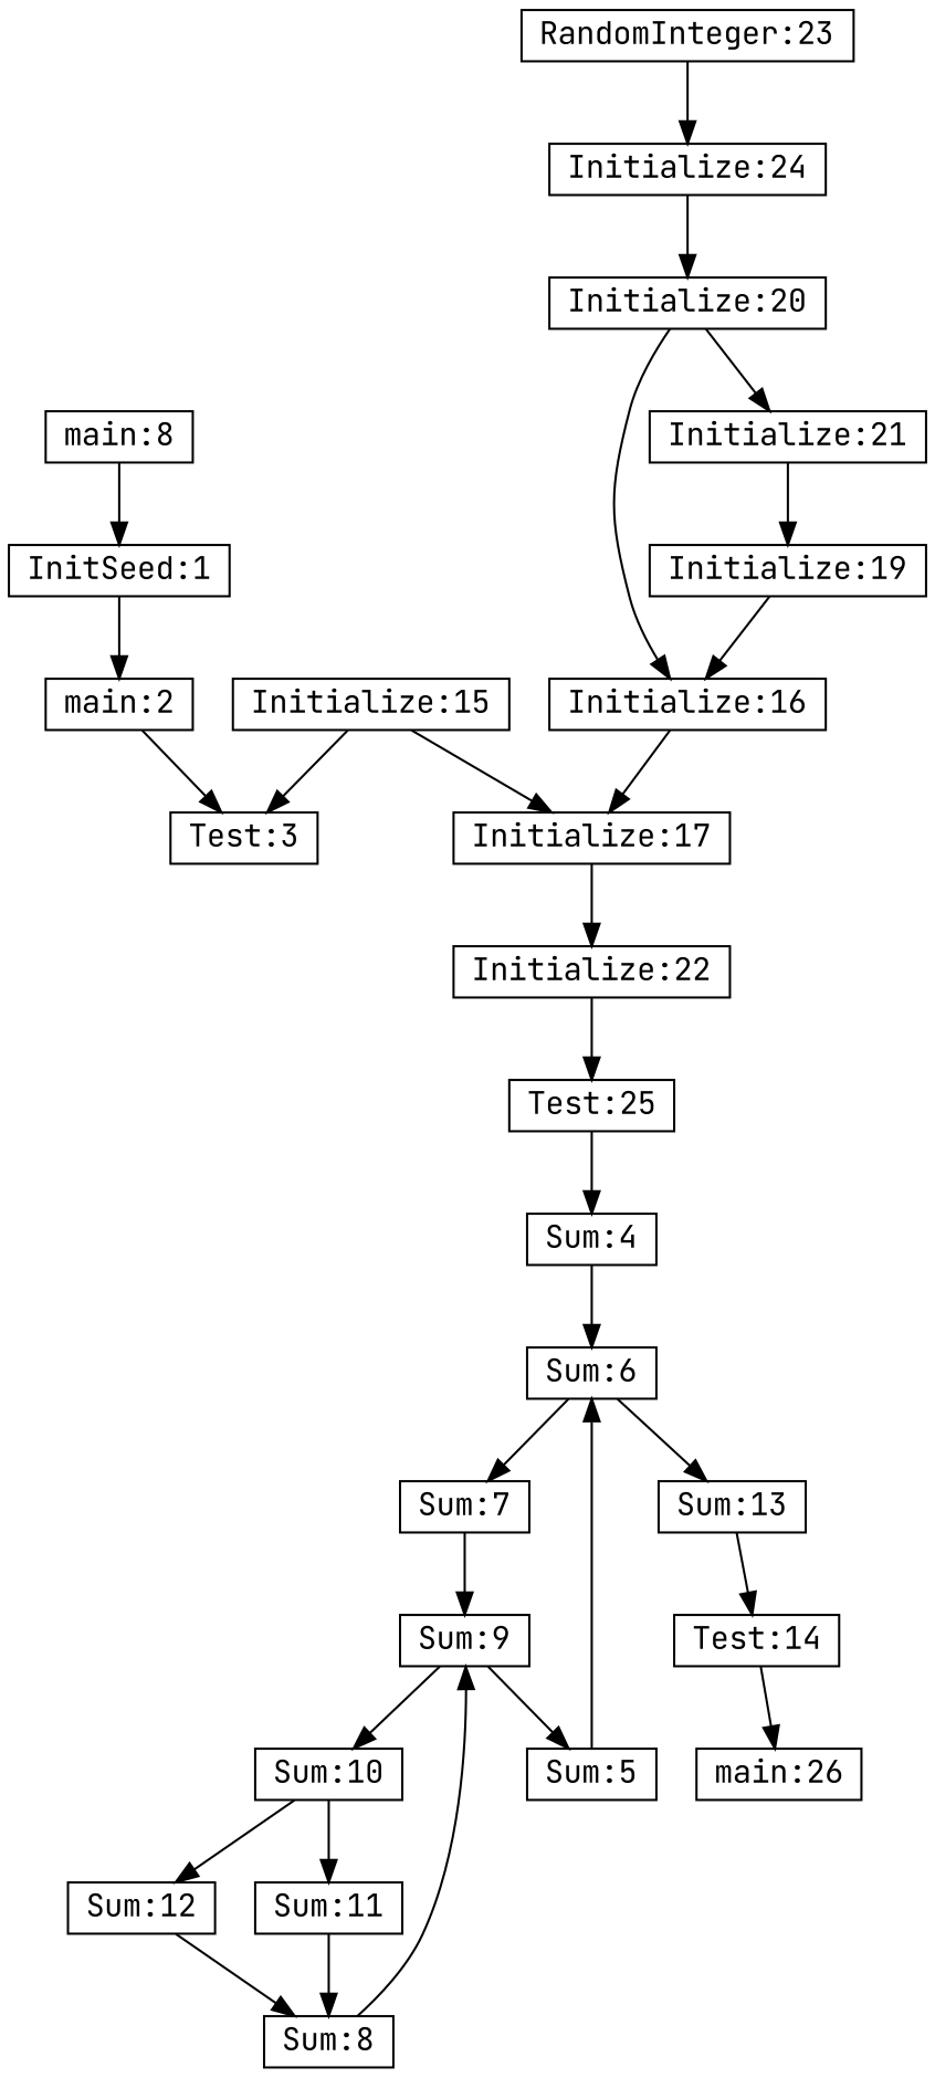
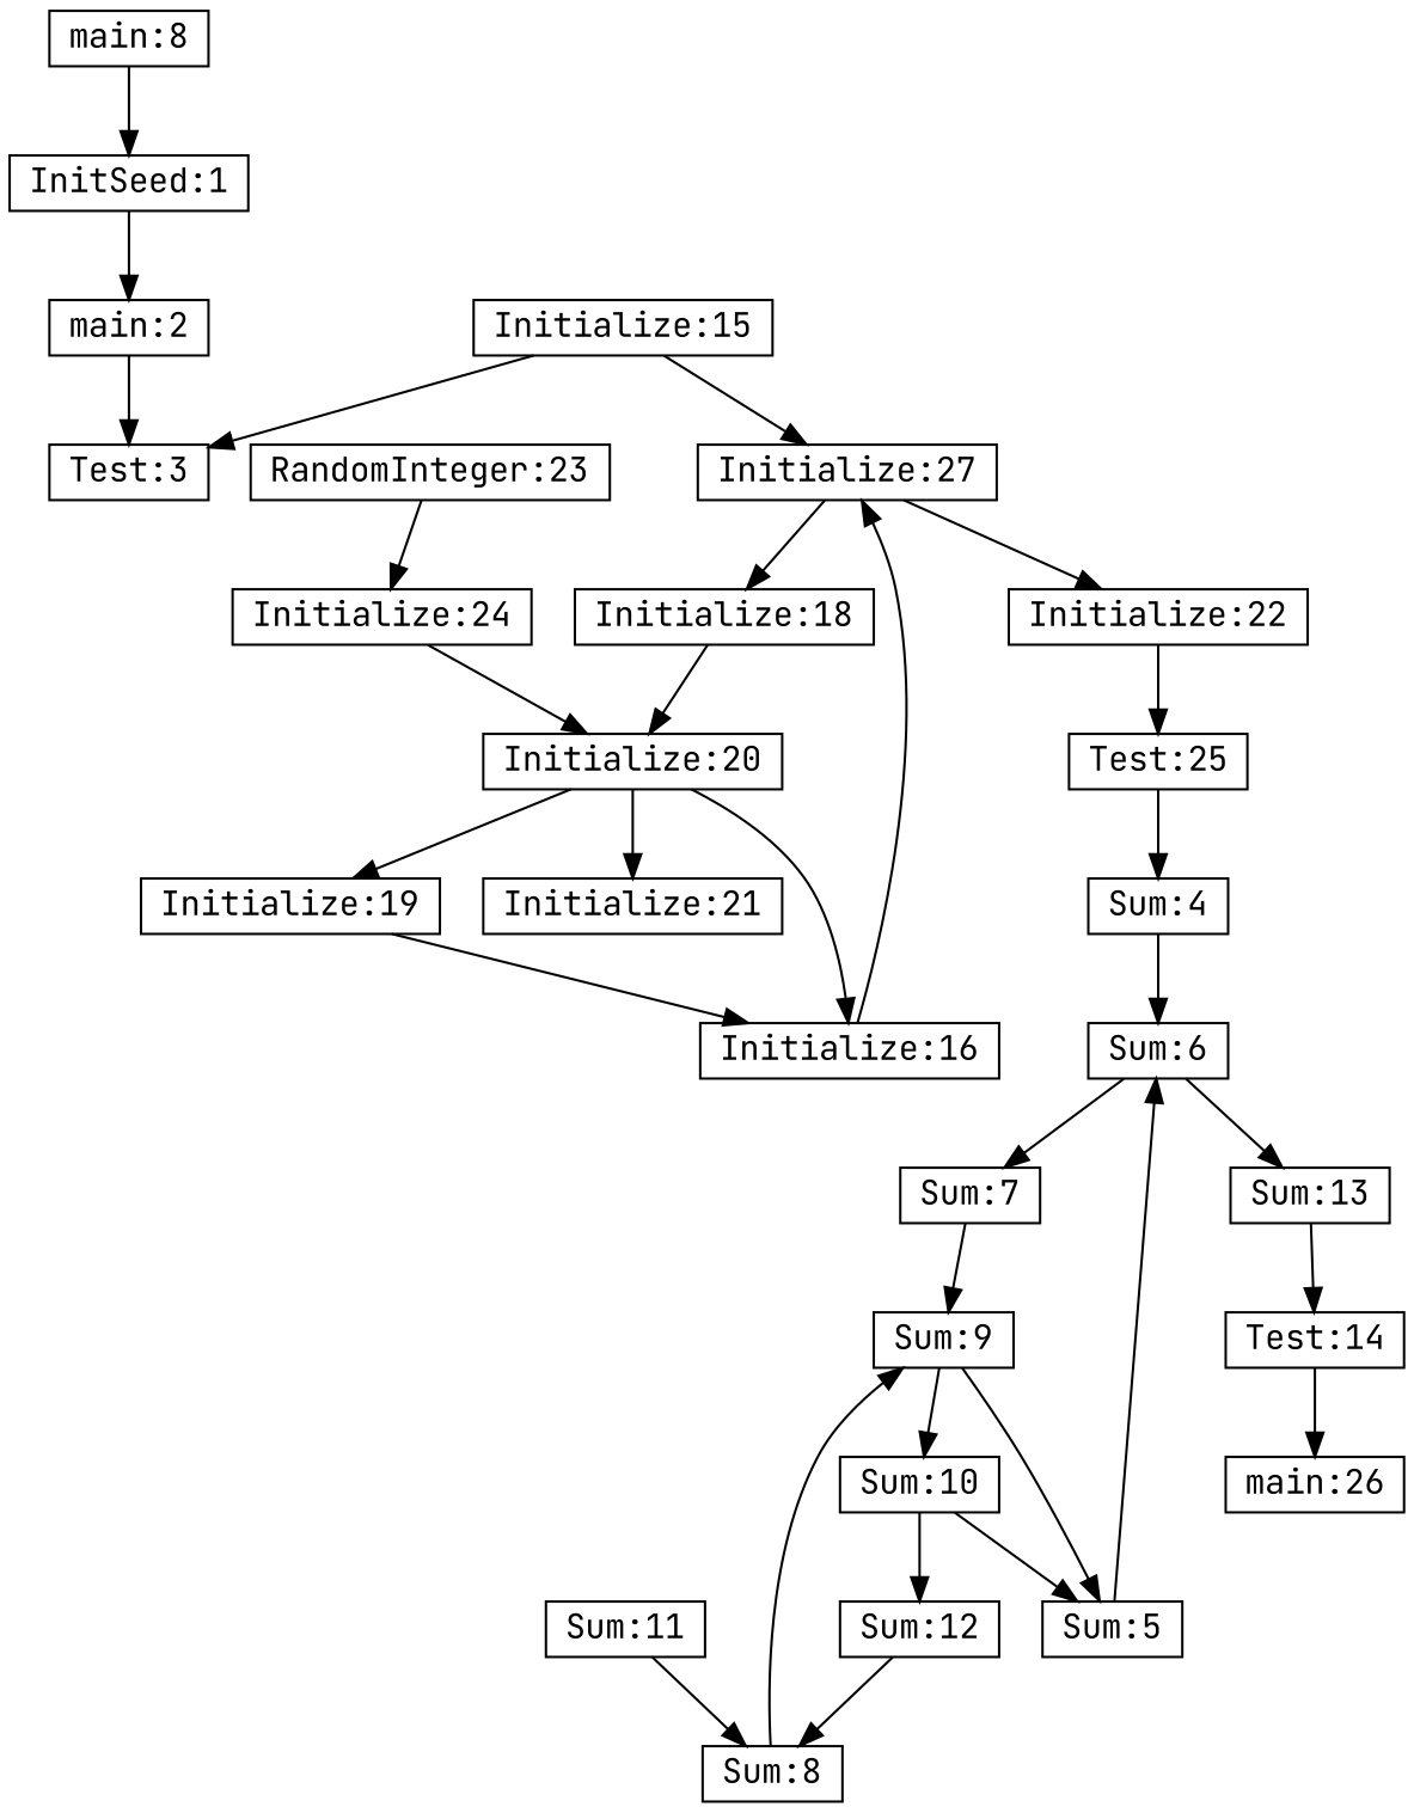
  digraph {
    fontname="JetBrains Mono"
    node [fontname="JetBrains Mono" shape=record]
    edge [fontname="JetBrains Mono"]
    n1 [height=.1 label="main:8" width=.1]
    "InitSeed:1" [height=.1 width=.1]
    "main:2" [height=.1 width=.1]
    "Test:3" [height=.1 width=.1]
    "Initialize:15" [height=.1 width=.1]
-   "Initialize:17" [height=.1 width=.1]
+   "Initialize:17" [height=.1 width=.1 label="Initialize:27"]
+   "Initialize:18" [height=.1 width=.1]
    "Initialize:22" [height=.1 width=.1]
    "Sum:4" [height=.1 width=.1]
    "Sum:6" [height=.1 width=.1]
    "Sum:7" [height=.1 width=.1]
    "Sum:13" [height=.1 width=.1]
    "Sum:9" [height=.1 width=.1]
    "Test:14" [height=.1 width=.1]
    "Sum:5" [height=.1 width=.1]
    "Sum:10" [height=.1 width=.1]
    "main:26" [height=.1 width=.1]
    "Sum:11" [height=.1 width=.1]
    "Sum:12" [height=.1 width=.1]
    "Sum:8" [height=.1 width=.1]
    "Initialize:20" [height=.1 width=.1]
    "Test:25" [height=.1 width=.1]
    "Initialize:16" [height=.1 width=.1]
    "Initialize:21" [height=.1 width=.1]
    "Initialize:19" [height=.1 width=.1]
    "RandomInteger:23" [height=.1 width=.1]
    "Initialize:24" [height=.1 width=.1]
    n1 -> "InitSeed:1"
    "InitSeed:1" -> "main:2"
    "main:2" -> "Test:3"
    "Initialize:15" -> "Test:3"
    "Initialize:15" -> "Initialize:17"
+   "Initialize:17" -> "Initialize:18"
    "Initialize:17" -> "Initialize:22"
+   "Initialize:18" -> "Initialize:20"
    "Initialize:22" -> "Test:25"
    "Sum:4" -> "Sum:6"
    "Sum:6" -> "Sum:7"
    "Sum:6" -> "Sum:13"
    "Sum:7" -> "Sum:9"
    "Sum:13" -> "Test:14"
    "Sum:9" -> "Sum:5"
    "Sum:9" -> "Sum:10"
    "Test:14" -> "main:26"
    "Sum:5" -> "Sum:6"
-   "Sum:10" -> "Sum:11"
+   "Sum:10" -> "Sum:5"
    "Sum:10" -> "Sum:12"
    "Sum:11" -> "Sum:8"
    "Sum:12" -> "Sum:8"
    "Sum:8" -> "Sum:9"
    "Initialize:20" -> "Initialize:16"
    "Initialize:20" -> "Initialize:21"
    "Test:25" -> "Sum:4"
    "Initialize:16" -> "Initialize:17"
-   "Initialize:21" -> "Initialize:19"
+   "Initialize:20" -> "Initialize:19"
    "Initialize:19" -> "Initialize:16"
    "RandomInteger:23" -> "Initialize:24"
    "Initialize:24" -> "Initialize:20"
  }
